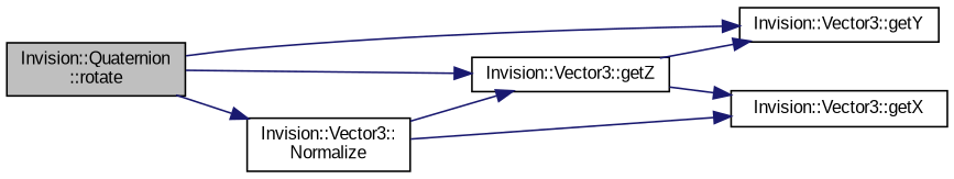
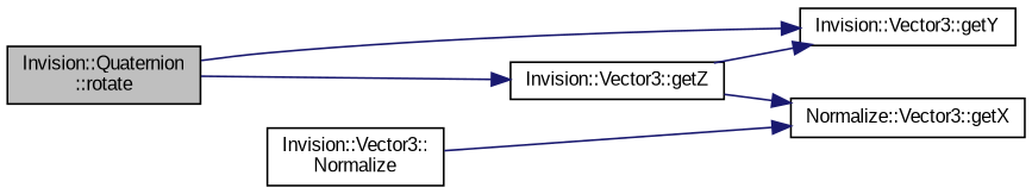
  digraph {
    fontname="Liberation Sans"
    rankdir=LR
    node [color=black fillcolor=white fontname="Liberation Sans" fontsize=10 shape=record style=filled]
    edge [color=midnightblue fontname="Liberation Sans" fontsize=10 labelfontname=Helvetica labelfontsize=10 style=solid]
    n1 [fillcolor=grey75 fontcolor=black height=0.2 label="Invision::Quaternion\l::rotate" width=0.4]
    n2 [height=0.2 label="Invision::Vector3::getY" width=0.4]
    n3 [height=0.2 label="Invision::Vector3::getZ" width=0.4]
    n4 [height=0.2 label="Invision::Vector3::\lNormalize" width=0.4]
-   n5 [height=0.2 label="Invision::Vector3::getX" width=0.4]
+   n5 [height=0.2 label="Normalize::Vector3::getX" width=0.4]
    n1 -> n2
    n1 -> n3
-   n1 -> n4
    n3 -> n2
    n3 -> n5
-   n4 -> n3
    n4 -> n5
  }
